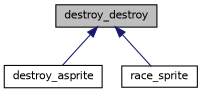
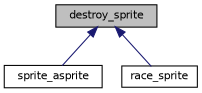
  digraph {
    rankdir=TB
    node [color=black fillcolor=white fontname=Helvetica fontsize=10 shape=record style=filled]
    edge [color=midnightblue dir=back fontname=Helvetica fontsize=10 labelfontname=Helvetica labelfontsize=10 style=solid]
-   n1 [fillcolor=grey75 fontcolor=black height=0.2 label=destroy_destroy width=0.4]
-   n2 [height=0.2 label=destroy_asprite width=0.4]
+   n1 [fillcolor=grey75 fontcolor=black height=0.2 label=destroy_sprite width=0.4]
+   n2 [height=0.2 label=sprite_asprite width=0.4]
    n3 [height=0.2 label=race_sprite width=0.4]
    n1 -> n2
    n1 -> n3
  }
